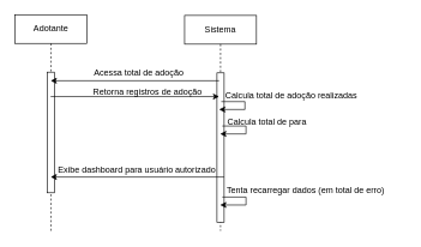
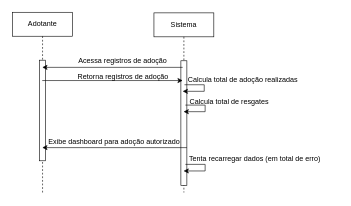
  <mxCell id="0" />
  <mxCell id="1" parent="0" />
  <mxCell id="2" value="Sistema" style="shape=umlLifeline;perimeter=lifelinePerimeter;whiteSpace=wrap;html=1;container=0;dropTarget=0;collapsible=0;recursiveResize=0;outlineConnect=0;portConstraint=eastwest;newEdgeStyle={&quot;edgeStyle&quot;:&quot;elbowEdgeStyle&quot;,&quot;elbow&quot;:&quot;vertical&quot;,&quot;curved&quot;:0,&quot;rounded&quot;:0};" parent="1" vertex="1"><mxGeometry x="256" y="21" width="100" height="300" as="geometry" /></mxCell>
  <mxCell id="3" value="" style="html=1;points=[];perimeter=orthogonalPerimeter;outlineConnect=0;targetShapes=umlLifeline;portConstraint=eastwest;newEdgeStyle={&quot;edgeStyle&quot;:&quot;elbowEdgeStyle&quot;,&quot;elbow&quot;:&quot;vertical&quot;,&quot;curved&quot;:0,&quot;rounded&quot;:0};" parent="2" vertex="1"><mxGeometry x="45" y="80" width="10" height="208" as="geometry" /></mxCell>
  <mxCell id="4" value="Adotante" style="shape=umlLifeline;perimeter=lifelinePerimeter;whiteSpace=wrap;html=1;container=0;dropTarget=0;collapsible=0;recursiveResize=0;outlineConnect=0;portConstraint=eastwest;newEdgeStyle={&quot;edgeStyle&quot;:&quot;elbowEdgeStyle&quot;,&quot;elbow&quot;:&quot;vertical&quot;,&quot;curved&quot;:0,&quot;rounded&quot;:0};" parent="1" vertex="1"><mxGeometry x="20" y="20" width="100" height="302" as="geometry" /></mxCell>
  <mxCell id="5" value="" style="html=1;points=[];perimeter=orthogonalPerimeter;outlineConnect=0;targetShapes=umlLifeline;portConstraint=eastwest;newEdgeStyle={&quot;edgeStyle&quot;:&quot;elbowEdgeStyle&quot;,&quot;elbow&quot;:&quot;vertical&quot;,&quot;curved&quot;:0,&quot;rounded&quot;:0};" parent="4" vertex="1"><mxGeometry x="45" y="80" width="10" height="168" as="geometry" /></mxCell>
- <mxCell id="6" value="Acessa total de adoção" style="text;whiteSpace=wrap;" parent="1" vertex="1"><mxGeometry x="128" y="88" width="176" height="36" as="geometry" /></mxCell>
+ <mxCell id="6" value="Acessa registros de adoção" style="text;whiteSpace=wrap;" parent="1" vertex="1"><mxGeometry x="128" y="88" width="176" height="36" as="geometry" /></mxCell>
  <mxCell id="7" value="" style="endArrow=classic;html=1;rounded=0;exitX=1;exitY=0;exitDx=0;exitDy=0;" parent="1" target="4" edge="1"><mxGeometry width="50" height="50" relative="1" as="geometry"><mxPoint x="304" y="112" as="sourcePoint" /><mxPoint x="113.5" y="112" as="targetPoint" /></mxGeometry></mxCell>
  <mxCell id="8" value="Retorna registros de adoção" style="text;whiteSpace=wrap;" parent="1" vertex="1"><mxGeometry x="126.5" y="114" width="179" height="23" as="geometry" /></mxCell>
  <mxCell id="9" value="" style="endArrow=classic;html=1;rounded=0;" parent="1" edge="1" source="4"><mxGeometry width="50" height="50" relative="1" as="geometry"><mxPoint x="112" y="134" as="sourcePoint" /><mxPoint x="304" y="134" as="targetPoint" /></mxGeometry></mxCell>
  <mxCell id="10" value="Calcula total de adoção realizadas" style="text;whiteSpace=wrap;" parent="1" vertex="1"><mxGeometry x="311" y="119" width="217" height="36" as="geometry" /></mxCell>
  <mxCell id="11" value="" style="endArrow=classic;html=1;rounded=0;" parent="1" edge="1"><mxGeometry width="50" height="50" relative="1" as="geometry"><mxPoint x="308.5" y="274" as="sourcePoint" /><mxPoint x="305.5" y="285" as="targetPoint" /><Array as="points"><mxPoint x="341.5" y="274" /><mxPoint x="341.5" y="285" /></Array></mxGeometry></mxCell>
  <mxCell id="12" value="" style="endArrow=classic;html=1;rounded=0;" parent="1" edge="1"><mxGeometry width="50" height="50" relative="1" as="geometry"><mxPoint x="307" y="141" as="sourcePoint" /><mxPoint x="304" y="152" as="targetPoint" /><Array as="points"><mxPoint x="340" y="141" /><mxPoint x="340" y="152" /></Array></mxGeometry></mxCell>
- <mxCell id="13" value="Calcula total de para" style="text;whiteSpace=wrap;" parent="1" vertex="1"><mxGeometry x="314" y="155" width="160" height="36" as="geometry" /></mxCell>
+ <mxCell id="13" value="Calcula total de resgates" style="text;whiteSpace=wrap;" parent="1" vertex="1"><mxGeometry x="314" y="155" width="160" height="36" as="geometry" /></mxCell>
  <mxCell id="14" value="" style="endArrow=classic;html=1;rounded=0;" parent="1" edge="1"><mxGeometry width="50" height="50" relative="1" as="geometry"><mxPoint x="308.5" y="175" as="sourcePoint" /><mxPoint x="305.5" y="186" as="targetPoint" /><Array as="points"><mxPoint x="341.5" y="175" /><mxPoint x="341.5" y="186" /></Array></mxGeometry></mxCell>
- <mxCell id="15" value="Exibe dashboard para usuário autorizado" style="text;whiteSpace=wrap;" parent="1" vertex="1"><mxGeometry x="78" y="222" width="247" height="36" as="geometry" /></mxCell>
+ <mxCell id="15" value="Exibe dashboard para adoção autorizado" style="text;whiteSpace=wrap;" parent="1" vertex="1"><mxGeometry x="78" y="222" width="247" height="36" as="geometry" /></mxCell>
  <mxCell id="16" value="" style="endArrow=classic;html=1;rounded=0;" parent="1" edge="1" target="4"><mxGeometry width="50" height="50" relative="1" as="geometry"><mxPoint x="311" y="246" as="sourcePoint" /><mxPoint x="118" y="246" as="targetPoint" /></mxGeometry></mxCell>
  <mxCell id="17" value="Tenta recarregar dados (em total de erro)" style="text;whiteSpace=wrap;" parent="1" vertex="1"><mxGeometry x="312.5" y="251" width="250" height="36" as="geometry" /></mxCell>
